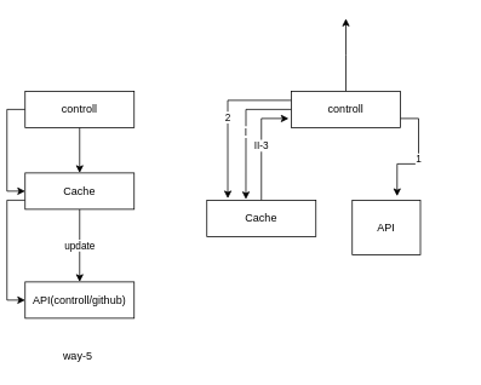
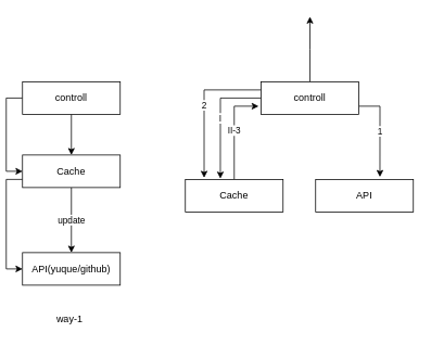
  <mxCell id="0" />
  <mxCell id="1" parent="0" />
  <mxCell id="2" style="edgeStyle=orthogonalEdgeStyle;rounded=0;orthogonalLoop=1;jettySize=auto;html=1;exitX=0.5;exitY=1;exitDx=0;exitDy=0;entryX=0.5;entryY=0;entryDx=0;entryDy=0;" edge="1" parent="1" source="4" target="7"><mxGeometry relative="1" as="geometry" /></mxCell>
  <mxCell id="3" style="edgeStyle=orthogonalEdgeStyle;rounded=0;orthogonalLoop=1;jettySize=auto;html=1;exitX=0;exitY=0.5;exitDx=0;exitDy=0;entryX=0;entryY=0.5;entryDx=0;entryDy=0;" edge="1" parent="1" source="4" target="7"><mxGeometry relative="1" as="geometry" /></mxCell>
  <mxCell id="4" value="controll" style="rounded=0;whiteSpace=wrap;html=1;" vertex="1" parent="1"><mxGeometry x="20" y="100" width="120" height="40" as="geometry" /></mxCell>
  <mxCell id="5" style="edgeStyle=orthogonalEdgeStyle;rounded=0;orthogonalLoop=1;jettySize=auto;html=1;exitX=0;exitY=0.75;exitDx=0;exitDy=0;entryX=0;entryY=0.5;entryDx=0;entryDy=0;" edge="1" parent="1" source="7" target="8"><mxGeometry relative="1" as="geometry" /></mxCell>
  <mxCell id="6" value="update" style="edgeStyle=orthogonalEdgeStyle;rounded=0;orthogonalLoop=1;jettySize=auto;html=1;exitX=0.5;exitY=1;exitDx=0;exitDy=0;entryX=0.5;entryY=0;entryDx=0;entryDy=0;" edge="1" parent="1" source="7" target="8"><mxGeometry relative="1" as="geometry" /></mxCell>
  <mxCell id="7" value="Cache" style="rounded=0;whiteSpace=wrap;html=1;" vertex="1" parent="1"><mxGeometry x="20" y="190" width="120" height="40" as="geometry" /></mxCell>
- <mxCell id="8" value="API(controll/github)" style="rounded=0;whiteSpace=wrap;html=1;" vertex="1" parent="1"><mxGeometry x="20" y="310" width="120" height="40" as="geometry" /></mxCell>
- <mxCell id="9" value="way-5" style="text;html=1;resizable=0;points=[];autosize=1;align=left;verticalAlign=top;spacingTop=-4;" vertex="1" parent="1"><mxGeometry x="60" y="382" width="50" height="20" as="geometry" /></mxCell>
+ <mxCell id="8" value="API(yuque/github)" style="rounded=0;whiteSpace=wrap;html=1;" vertex="1" parent="1"><mxGeometry x="20" y="310" width="120" height="40" as="geometry" /></mxCell>
+ <mxCell id="9" value="way-1" style="text;html=1;resizable=0;points=[];autosize=1;align=left;verticalAlign=top;spacingTop=-4;" vertex="1" parent="1"><mxGeometry x="60" y="382" width="50" height="20" as="geometry" /></mxCell>
  <mxCell id="10" value="I" style="edgeStyle=orthogonalEdgeStyle;rounded=0;orthogonalLoop=1;jettySize=auto;html=1;exitX=0;exitY=0.5;exitDx=0;exitDy=0;entryX=0.358;entryY=-0.025;entryDx=0;entryDy=0;entryPerimeter=0;" edge="1" parent="1" source="14" target="16"><mxGeometry relative="1" as="geometry" /></mxCell>
  <mxCell id="11" value="1" style="edgeStyle=orthogonalEdgeStyle;rounded=0;orthogonalLoop=1;jettySize=auto;html=1;exitX=1;exitY=0.75;exitDx=0;exitDy=0;entryX=0.658;entryY=-0.075;entryDx=0;entryDy=0;entryPerimeter=0;" edge="1" parent="1" source="14" target="17"><mxGeometry relative="1" as="geometry" /></mxCell>
  <mxCell id="12" value="2" style="edgeStyle=orthogonalEdgeStyle;rounded=0;orthogonalLoop=1;jettySize=auto;html=1;exitX=0;exitY=0.25;exitDx=0;exitDy=0;entryX=0.192;entryY=-0.05;entryDx=0;entryDy=0;entryPerimeter=0;" edge="1" parent="1" source="14" target="16"><mxGeometry relative="1" as="geometry" /></mxCell>
  <mxCell id="13" style="edgeStyle=orthogonalEdgeStyle;rounded=0;orthogonalLoop=1;jettySize=auto;html=1;exitX=0.5;exitY=0;exitDx=0;exitDy=0;" edge="1" parent="1" source="14"><mxGeometry relative="1" as="geometry"><mxPoint x="373" y="20" as="targetPoint" /></mxGeometry></mxCell>
  <mxCell id="14" value="controll" style="rounded=0;whiteSpace=wrap;html=1;" vertex="1" parent="1"><mxGeometry x="313" y="100" width="120" height="40" as="geometry" /></mxCell>
  <mxCell id="15" value="II-3" style="edgeStyle=orthogonalEdgeStyle;rounded=0;orthogonalLoop=1;jettySize=auto;html=1;exitX=0.5;exitY=0;exitDx=0;exitDy=0;" edge="1" parent="1" source="16"><mxGeometry relative="1" as="geometry"><mxPoint x="310" y="130" as="targetPoint" /><Array as="points"><mxPoint x="280" y="130" /></Array></mxGeometry></mxCell>
  <mxCell id="16" value="Cache" style="rounded=0;whiteSpace=wrap;html=1;" vertex="1" parent="1"><mxGeometry x="220" y="220" width="120" height="40" as="geometry" /></mxCell>
- <mxCell id="17" value="API" style="rounded=0;whiteSpace=wrap;html=1;" vertex="1" parent="1"><mxGeometry x="380" y="220" width="75" height="60" as="geometry" /></mxCell>
+ <mxCell id="17" value="API" style="rounded=0;whiteSpace=wrap;html=1;" vertex="1" parent="1"><mxGeometry x="380" y="220" width="120" height="40" as="geometry" /></mxCell>
